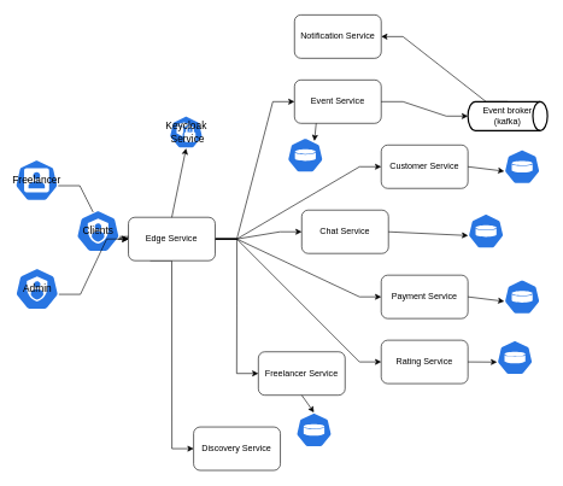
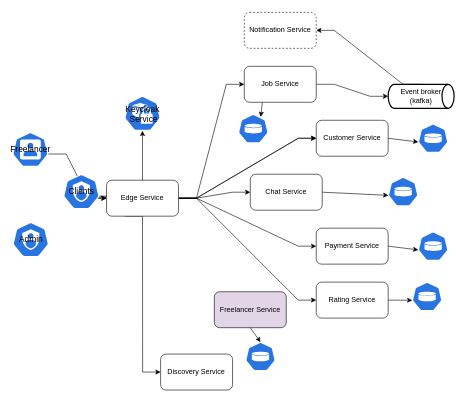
  <mxCell id="0" />
  <mxCell id="1" parent="0" />
  <mxCell id="2" style="edgeStyle=entityRelationEdgeStyle;rounded=0;orthogonalLoop=1;jettySize=auto;html=1;exitX=0.995;exitY=0.63;exitDx=0;exitDy=0;exitPerimeter=0;entryX=0;entryY=0.5;entryDx=0;entryDy=0;" parent="1" source="3" target="16" edge="1"><mxGeometry relative="1" as="geometry" /></mxCell>
  <mxCell id="3" value="&lt;font style=&quot;font-size: 14px;&quot;&gt;Freelancer&lt;/font&gt;" style="aspect=fixed;sketch=0;html=1;dashed=0;whitespace=wrap;fillColor=#2875E2;strokeColor=#ffffff;points=[[0.005,0.63,0],[0.1,0.2,0],[0.9,0.2,0],[0.5,0,0],[0.995,0.63,0],[0.72,0.99,0],[0.5,1,0],[0.28,0.99,0]];shape=mxgraph.kubernetes.icon2;prIcon=user" parent="1" vertex="1"><mxGeometry x="20.21" y="220" width="60" height="57.6" as="geometry" /></mxCell>
  <mxCell id="4" style="edgeStyle=entityRelationEdgeStyle;rounded=0;orthogonalLoop=1;jettySize=auto;html=1;exitX=0.995;exitY=0.63;exitDx=0;exitDy=0;exitPerimeter=0;entryX=0;entryY=0.5;entryDx=0;entryDy=0;" parent="1" source="5" target="16" edge="1"><mxGeometry relative="1" as="geometry" /></mxCell>
  <mxCell id="5" value="&lt;font style=&quot;font-size: 14px;&quot;&gt;Clients&lt;/font&gt;" style="aspect=fixed;sketch=0;html=1;dashed=0;whitespace=wrap;fillColor=#2875E2;strokeColor=#ffffff;points=[[0.005,0.63,0],[0.1,0.2,0],[0.9,0.2,0],[0.5,0,0],[0.995,0.63,0],[0.72,0.99,0],[0.5,1,0],[0.28,0.99,0]];shape=mxgraph.kubernetes.icon2;prIcon=sa" parent="1" vertex="1"><mxGeometry x="105" y="290" width="60.42" height="58" as="geometry" /></mxCell>
- <mxCell id="6" style="edgeStyle=entityRelationEdgeStyle;rounded=0;orthogonalLoop=1;jettySize=auto;html=1;exitX=0.995;exitY=0.63;exitDx=0;exitDy=0;exitPerimeter=0;entryX=0;entryY=0.5;entryDx=0;entryDy=0;" parent="1" source="7" target="16" edge="1"><mxGeometry relative="1" as="geometry" /></mxCell>
  <mxCell id="7" value="&lt;font style=&quot;font-size: 14px;&quot;&gt;Admin&lt;/font&gt;" style="aspect=fixed;sketch=0;html=1;dashed=0;whitespace=wrap;fillColor=#2875E2;strokeColor=#ffffff;points=[[0.005,0.63,0],[0.1,0.2,0],[0.9,0.2,0],[0.5,0,0],[0.995,0.63,0],[0.72,0.99,0],[0.5,1,0],[0.28,0.99,0]];shape=mxgraph.kubernetes.icon2;prIcon=sa" parent="1" vertex="1"><mxGeometry x="20.63" y="370" width="60.42" height="58" as="geometry" /></mxCell>
  <mxCell id="8" value="" style="aspect=fixed;sketch=0;html=1;dashed=0;whitespace=wrap;fillColor=#2875E2;strokeColor=#ffffff;points=[[0.005,0.63,0],[0.1,0.2,0],[0.9,0.2,0],[0.5,0,0],[0.995,0.63,0],[0.72,0.99,0],[0.5,1,0],[0.28,0.99,0]];shape=mxgraph.kubernetes.icon2;prIcon=vol" parent="1" vertex="1"><mxGeometry x="397" y="190" width="50" height="48" as="geometry" /></mxCell>
  <mxCell id="9" style="edgeStyle=entityRelationEdgeStyle;rounded=0;orthogonalLoop=1;jettySize=auto;html=1;exitX=0.25;exitY=1;exitDx=0;exitDy=0;entryX=0;entryY=0.5;entryDx=0;entryDy=0;" parent="1" source="16" target="24" edge="1"><mxGeometry relative="1" as="geometry" /></mxCell>
  <mxCell id="10" style="edgeStyle=entityRelationEdgeStyle;rounded=0;orthogonalLoop=1;jettySize=auto;html=1;exitX=1;exitY=0.25;exitDx=0;exitDy=0;entryX=0;entryY=0.5;entryDx=0;entryDy=0;" edge="1" parent="1" target="23"><mxGeometry relative="1" as="geometry"><mxPoint x="297.21" y="330" as="sourcePoint" /><mxPoint x="417" y="175" as="targetPoint" /></mxGeometry></mxCell>
  <mxCell id="11" style="edgeStyle=entityRelationEdgeStyle;rounded=0;orthogonalLoop=1;jettySize=auto;html=1;exitX=1;exitY=0.25;exitDx=0;exitDy=0;entryX=0;entryY=0.5;entryDx=0;entryDy=0;" edge="1" parent="1" target="20"><mxGeometry relative="1" as="geometry"><mxPoint x="297.21" y="330" as="sourcePoint" /><mxPoint x="417" y="245" as="targetPoint" /></mxGeometry></mxCell>
  <mxCell id="12" style="edgeStyle=entityRelationEdgeStyle;rounded=0;orthogonalLoop=1;jettySize=auto;html=1;exitX=1;exitY=0.5;exitDx=0;exitDy=0;" edge="1" parent="1" source="16" target="22"><mxGeometry relative="1" as="geometry" /></mxCell>
  <mxCell id="13" style="edgeStyle=entityRelationEdgeStyle;rounded=0;orthogonalLoop=1;jettySize=auto;html=1;exitX=1;exitY=0.5;exitDx=0;exitDy=0;entryX=0;entryY=0.5;entryDx=0;entryDy=0;" edge="1" parent="1" source="16" target="18"><mxGeometry relative="1" as="geometry" /></mxCell>
  <mxCell id="14" style="edgeStyle=entityRelationEdgeStyle;rounded=0;orthogonalLoop=1;jettySize=auto;html=1;exitX=1;exitY=0.5;exitDx=0;exitDy=0;entryX=0;entryY=0.5;entryDx=0;entryDy=0;" edge="1" parent="1" source="16" target="19"><mxGeometry relative="1" as="geometry" /></mxCell>
- <mxCell id="15" style="edgeStyle=entityRelationEdgeStyle;rounded=0;orthogonalLoop=1;jettySize=auto;html=1;exitX=1;exitY=0.5;exitDx=0;exitDy=0;entryX=0;entryY=0.5;entryDx=0;entryDy=0;" edge="1" parent="1" source="16" target="21"><mxGeometry relative="1" as="geometry" /></mxCell>
+ <mxCell id="15" style="edgeStyle=entityRelationEdgeStyle;rounded=0;orthogonalLoop=1;jettySize=auto;html=1;exitX=1;exitY=0.5;exitDx=0;exitDy=0;" edge="1" parent="1" source="16" target="20"><mxGeometry relative="1" as="geometry" /></mxCell>
  <mxCell id="16" value="Edge Service" style="rounded=1;whiteSpace=wrap;html=1;" parent="1" vertex="1"><mxGeometry x="177.21" y="300" width="120" height="60" as="geometry" /></mxCell>
- <mxCell id="17" value="Notification Service&lt;br&gt;" style="rounded=1;whiteSpace=wrap;html=1;" parent="1" vertex="1"><mxGeometry x="407" y="20" width="120" height="60" as="geometry" /></mxCell>
+ <mxCell id="17" value="Notification Service&lt;br&gt;" style="rounded=1;whiteSpace=wrap;html=1;dashed=1;" parent="1" vertex="1"><mxGeometry x="407" y="20" width="120" height="60" as="geometry" /></mxCell>
  <mxCell id="18" value="Payment Service" style="rounded=1;whiteSpace=wrap;html=1;" parent="1" vertex="1"><mxGeometry x="527" y="380" width="120" height="60" as="geometry" /></mxCell>
  <mxCell id="19" value="Rating Service" style="rounded=1;whiteSpace=wrap;html=1;" parent="1" vertex="1"><mxGeometry x="527" y="470" width="120" height="60" as="geometry" /></mxCell>
  <mxCell id="20" value="Customer Service" style="rounded=1;whiteSpace=wrap;html=1;" parent="1" vertex="1"><mxGeometry x="527" y="200" width="120" height="60" as="geometry" /></mxCell>
- <mxCell id="21" value="Freelancer Service" style="rounded=1;whiteSpace=wrap;html=1;" parent="1" vertex="1"><mxGeometry x="357" y="486" width="120" height="60" as="geometry" /></mxCell>
+ <mxCell id="21" value="Freelancer Service" style="rounded=1;whiteSpace=wrap;html=1;fillColor=#e1d5e7;" parent="1" vertex="1"><mxGeometry x="357" y="486" width="120" height="60" as="geometry" /></mxCell>
  <mxCell id="22" value="Chat Service" style="rounded=1;whiteSpace=wrap;html=1;" parent="1" vertex="1"><mxGeometry x="417" y="290" width="120" height="60" as="geometry" /></mxCell>
- <mxCell id="23" value="Event Service" style="rounded=1;whiteSpace=wrap;html=1;" parent="1" vertex="1"><mxGeometry x="407" y="110" width="120" height="60" as="geometry" /></mxCell>
+ <mxCell id="23" value="Job Service" style="rounded=1;whiteSpace=wrap;html=1;" parent="1" vertex="1"><mxGeometry x="407" y="110" width="120" height="60" as="geometry" /></mxCell>
  <mxCell id="24" value="Discovery Service" style="rounded=1;whiteSpace=wrap;html=1;" parent="1" vertex="1"><mxGeometry x="267.42" y="590" width="120" height="60" as="geometry" /></mxCell>
- <mxCell id="25" value="&lt;font style=&quot;font-size: 14px;&quot;&gt;Keycloak&lt;br&gt;&amp;nbsp;Service&lt;/font&gt;" style="aspect=fixed;sketch=0;html=1;dashed=0;whitespace=wrap;fillColor=#2875E2;strokeColor=#ffffff;points=[[0.005,0.63,0],[0.1,0.2,0],[0.9,0.2,0],[0.5,0,0],[0.995,0.63,0],[0.72,0.99,0],[0.5,1,0],[0.28,0.99,0]];shape=mxgraph.kubernetes.icon2;prIcon=psp" parent="1" vertex="1"><mxGeometry x="207" y="159.6" width="100" height="45" as="geometry" /></mxCell>
+ <mxCell id="25" value="&lt;font style=&quot;font-size: 14px;&quot;&gt;Keycloak&lt;br&gt;&amp;nbsp;Service&lt;/font&gt;" style="aspect=fixed;sketch=0;html=1;dashed=0;whitespace=wrap;fillColor=#2875E2;strokeColor=#ffffff;points=[[0.005,0.63,0],[0.1,0.2,0],[0.9,0.2,0],[0.5,0,0],[0.995,0.63,0],[0.72,0.99,0],[0.5,1,0],[0.28,0.99,0]];shape=mxgraph.kubernetes.icon2;prIcon=psp" parent="1" vertex="1"><mxGeometry x="207" y="159.6" width="60.42" height="58" as="geometry" /></mxCell>
  <mxCell id="26" style="edgeStyle=none;rounded=0;orthogonalLoop=1;jettySize=auto;html=1;exitX=0.5;exitY=0;exitDx=0;exitDy=0;entryX=0.5;entryY=1;entryDx=0;entryDy=0;entryPerimeter=0;" parent="1" source="16" target="25" edge="1"><mxGeometry relative="1" as="geometry" /></mxCell>
  <mxCell id="27" style="edgeStyle=entityRelationEdgeStyle;rounded=0;orthogonalLoop=1;jettySize=auto;html=1;exitX=0.5;exitY=0;exitDx=0;exitDy=0;exitPerimeter=0;" edge="1" parent="1" source="28" target="17"><mxGeometry relative="1" as="geometry" /></mxCell>
  <mxCell id="28" value="Event broker&lt;br&gt;(kafka)" style="strokeWidth=2;html=1;shape=mxgraph.flowchart.direct_data;whiteSpace=wrap;" parent="1" vertex="1"><mxGeometry x="647" y="140" width="110" height="40" as="geometry" /></mxCell>
  <mxCell id="29" style="edgeStyle=entityRelationEdgeStyle;rounded=0;orthogonalLoop=1;jettySize=auto;html=1;exitX=1;exitY=0.5;exitDx=0;exitDy=0;entryX=0;entryY=0.5;entryDx=0;entryDy=0;entryPerimeter=0;" edge="1" parent="1" source="23" target="28"><mxGeometry relative="1" as="geometry" /></mxCell>
  <mxCell id="30" style="edgeStyle=none;rounded=0;orthogonalLoop=1;jettySize=auto;html=1;exitX=0.25;exitY=1;exitDx=0;exitDy=0;entryX=0.751;entryY=0.092;entryDx=0;entryDy=0;entryPerimeter=0;" edge="1" parent="1" source="23" target="8"><mxGeometry relative="1" as="geometry" /></mxCell>
  <mxCell id="31" value="" style="aspect=fixed;sketch=0;html=1;dashed=0;whitespace=wrap;fillColor=#2875E2;strokeColor=#ffffff;points=[[0.005,0.63,0],[0.1,0.2,0],[0.9,0.2,0],[0.5,0,0],[0.995,0.63,0],[0.72,0.99,0],[0.5,1,0],[0.28,0.99,0]];shape=mxgraph.kubernetes.icon2;prIcon=vol" vertex="1" parent="1"><mxGeometry x="697" y="206" width="50" height="48" as="geometry" /></mxCell>
  <mxCell id="32" value="" style="aspect=fixed;sketch=0;html=1;dashed=0;whitespace=wrap;fillColor=#2875E2;strokeColor=#ffffff;points=[[0.005,0.63,0],[0.1,0.2,0],[0.9,0.2,0],[0.5,0,0],[0.995,0.63,0],[0.72,0.99,0],[0.5,1,0],[0.28,0.99,0]];shape=mxgraph.kubernetes.icon2;prIcon=vol" vertex="1" parent="1"><mxGeometry x="647" y="295" width="50" height="48" as="geometry" /></mxCell>
  <mxCell id="33" value="" style="aspect=fixed;sketch=0;html=1;dashed=0;whitespace=wrap;fillColor=#2875E2;strokeColor=#ffffff;points=[[0.005,0.63,0],[0.1,0.2,0],[0.9,0.2,0],[0.5,0,0],[0.995,0.63,0],[0.72,0.99,0],[0.5,1,0],[0.28,0.99,0]];shape=mxgraph.kubernetes.icon2;prIcon=vol" vertex="1" parent="1"><mxGeometry x="697" y="386" width="50" height="48" as="geometry" /></mxCell>
  <mxCell id="34" value="" style="aspect=fixed;sketch=0;html=1;dashed=0;whitespace=wrap;fillColor=#2875E2;strokeColor=#ffffff;points=[[0.005,0.63,0],[0.1,0.2,0],[0.9,0.2,0],[0.5,0,0],[0.995,0.63,0],[0.72,0.99,0],[0.5,1,0],[0.28,0.99,0]];shape=mxgraph.kubernetes.icon2;prIcon=vol" vertex="1" parent="1"><mxGeometry x="687" y="470" width="50" height="48" as="geometry" /></mxCell>
  <mxCell id="35" value="" style="aspect=fixed;sketch=0;html=1;dashed=0;whitespace=wrap;fillColor=#2875E2;strokeColor=#ffffff;points=[[0.005,0.63,0],[0.1,0.2,0],[0.9,0.2,0],[0.5,0,0],[0.995,0.63,0],[0.72,0.99,0],[0.5,1,0],[0.28,0.99,0]];shape=mxgraph.kubernetes.icon2;prIcon=vol" vertex="1" parent="1"><mxGeometry x="409" y="570" width="50" height="48" as="geometry" /></mxCell>
  <mxCell id="36" style="edgeStyle=none;rounded=0;orthogonalLoop=1;jettySize=auto;html=1;exitX=0.5;exitY=1;exitDx=0;exitDy=0;entryX=0.5;entryY=0;entryDx=0;entryDy=0;entryPerimeter=0;" edge="1" parent="1" source="21" target="35"><mxGeometry relative="1" as="geometry" /></mxCell>
  <mxCell id="37" style="edgeStyle=none;rounded=0;orthogonalLoop=1;jettySize=auto;html=1;exitX=1;exitY=0.5;exitDx=0;exitDy=0;entryX=0.005;entryY=0.63;entryDx=0;entryDy=0;entryPerimeter=0;" edge="1" parent="1" source="19" target="34"><mxGeometry relative="1" as="geometry" /></mxCell>
  <mxCell id="38" style="edgeStyle=none;rounded=0;orthogonalLoop=1;jettySize=auto;html=1;exitX=1;exitY=0.5;exitDx=0;exitDy=0;entryX=0.005;entryY=0.63;entryDx=0;entryDy=0;entryPerimeter=0;" edge="1" parent="1" source="18" target="33"><mxGeometry relative="1" as="geometry" /></mxCell>
  <mxCell id="39" style="edgeStyle=none;rounded=0;orthogonalLoop=1;jettySize=auto;html=1;exitX=1;exitY=0.5;exitDx=0;exitDy=0;entryX=0.005;entryY=0.63;entryDx=0;entryDy=0;entryPerimeter=0;" edge="1" parent="1" source="22" target="32"><mxGeometry relative="1" as="geometry" /></mxCell>
  <mxCell id="40" style="edgeStyle=none;rounded=0;orthogonalLoop=1;jettySize=auto;html=1;exitX=1;exitY=0.5;exitDx=0;exitDy=0;entryX=0.005;entryY=0.63;entryDx=0;entryDy=0;entryPerimeter=0;" edge="1" parent="1" source="20" target="31"><mxGeometry relative="1" as="geometry" /></mxCell>
